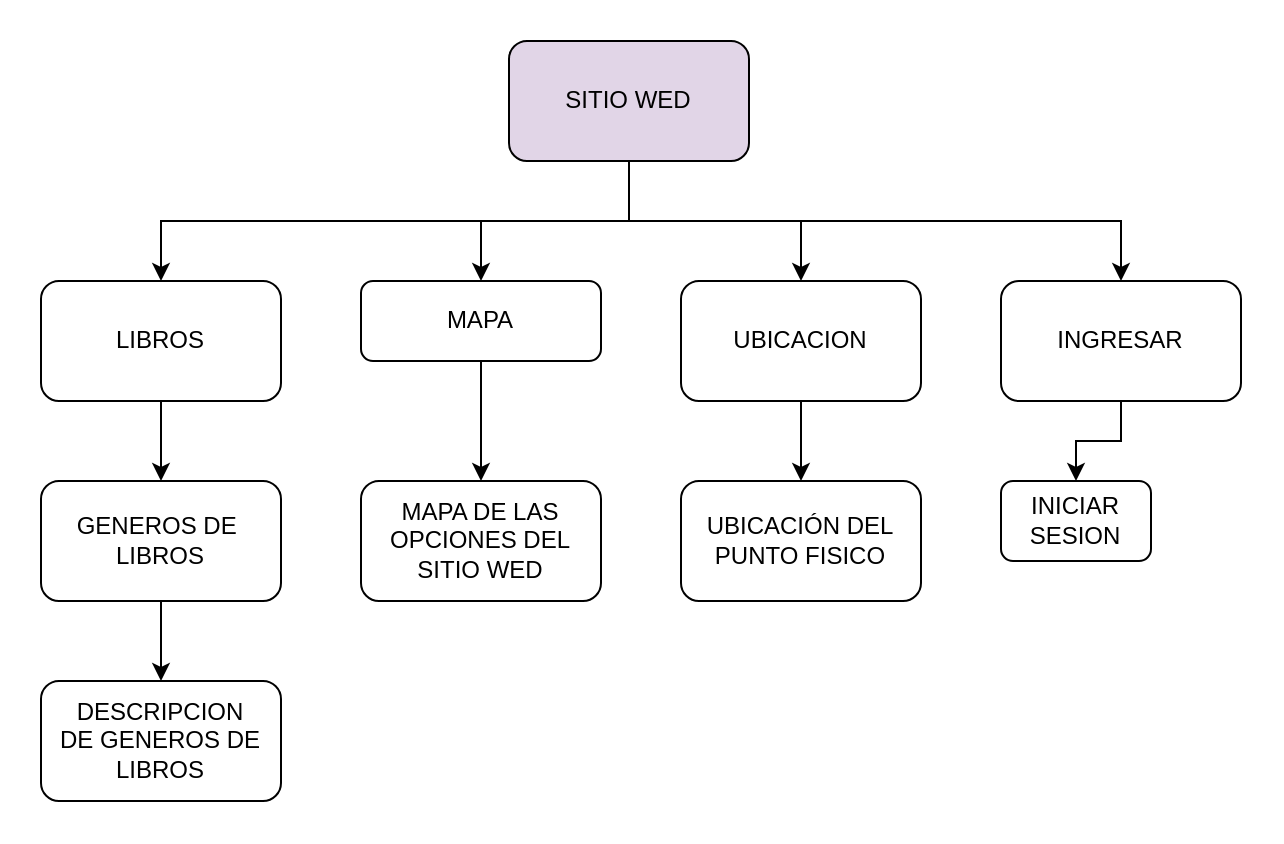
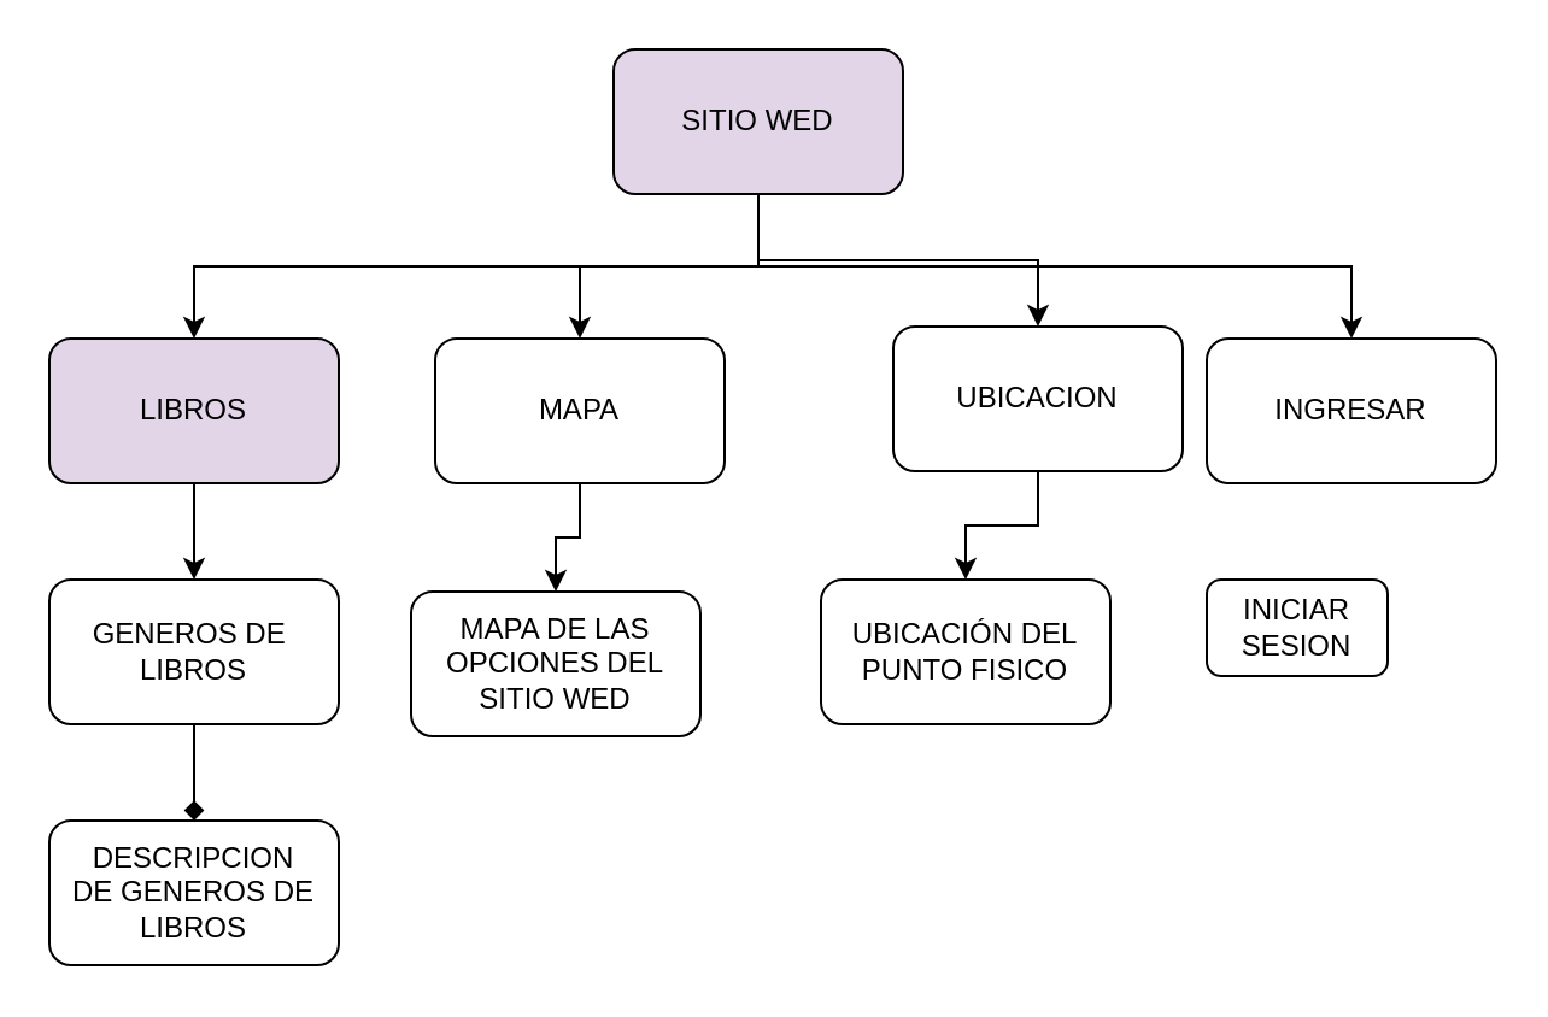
  <mxCell id="0" />
  <mxCell id="1" parent="0" />
  <mxCell id="2" style="edgeStyle=orthogonalEdgeStyle;rounded=0;orthogonalLoop=1;jettySize=auto;html=1;" edge="1" parent="1" source="6" target="12"><mxGeometry relative="1" as="geometry" /></mxCell>
  <mxCell id="3" style="edgeStyle=orthogonalEdgeStyle;rounded=0;orthogonalLoop=1;jettySize=auto;html=1;exitX=0.5;exitY=1;exitDx=0;exitDy=0;entryX=0.5;entryY=0;entryDx=0;entryDy=0;" edge="1" parent="1" source="6" target="10"><mxGeometry relative="1" as="geometry" /></mxCell>
  <mxCell id="4" style="edgeStyle=orthogonalEdgeStyle;rounded=0;orthogonalLoop=1;jettySize=auto;html=1;exitX=0.5;exitY=1;exitDx=0;exitDy=0;" edge="1" parent="1" source="6" target="8"><mxGeometry relative="1" as="geometry" /></mxCell>
  <mxCell id="5" style="edgeStyle=orthogonalEdgeStyle;rounded=0;orthogonalLoop=1;jettySize=auto;html=1;exitX=0.5;exitY=1;exitDx=0;exitDy=0;" edge="1" parent="1" source="6" target="19"><mxGeometry relative="1" as="geometry" /></mxCell>
  <mxCell id="6" value="SITIO WED" style="rounded=1;whiteSpace=wrap;html=1;fillColor=#e1d5e7;" vertex="1" parent="1"><mxGeometry x="254" y="20" width="120" height="60" as="geometry" /></mxCell>
  <mxCell id="7" style="edgeStyle=orthogonalEdgeStyle;rounded=0;orthogonalLoop=1;jettySize=auto;html=1;exitX=0.5;exitY=1;exitDx=0;exitDy=0;entryX=0.5;entryY=0;entryDx=0;entryDy=0;" edge="1" parent="1" source="8" target="14"><mxGeometry relative="1" as="geometry" /></mxCell>
- <mxCell id="8" value="LIBROS" style="rounded=1;whiteSpace=wrap;html=1;" vertex="1" parent="1"><mxGeometry x="20" y="140" width="120" height="60" as="geometry" /></mxCell>
+ <mxCell id="8" value="LIBROS" style="rounded=1;whiteSpace=wrap;html=1;fillColor=#e1d5e7;" vertex="1" parent="1"><mxGeometry x="20" y="140" width="120" height="60" as="geometry" /></mxCell>
  <mxCell id="9" style="edgeStyle=orthogonalEdgeStyle;rounded=0;orthogonalLoop=1;jettySize=auto;html=1;exitX=0.5;exitY=1;exitDx=0;exitDy=0;entryX=0.5;entryY=0;entryDx=0;entryDy=0;" edge="1" parent="1" source="10" target="17"><mxGeometry relative="1" as="geometry" /></mxCell>
- <mxCell id="10" value="MAPA" style="rounded=1;whiteSpace=wrap;html=1;" vertex="1" parent="1"><mxGeometry x="180" y="140" width="120" height="40" as="geometry" /></mxCell>
+ <mxCell id="10" value="MAPA" style="rounded=1;whiteSpace=wrap;html=1;" vertex="1" parent="1"><mxGeometry x="180" y="140" width="120" height="60" as="geometry" /></mxCell>
  <mxCell id="11" style="edgeStyle=orthogonalEdgeStyle;rounded=0;orthogonalLoop=1;jettySize=auto;html=1;exitX=0.5;exitY=1;exitDx=0;exitDy=0;entryX=0.5;entryY=0;entryDx=0;entryDy=0;" edge="1" parent="1" source="12" target="16"><mxGeometry relative="1" as="geometry" /></mxCell>
- <mxCell id="12" value="UBICACION" style="rounded=1;whiteSpace=wrap;html=1;" vertex="1" parent="1"><mxGeometry x="340" y="140" width="120" height="60" as="geometry" /></mxCell>
- <mxCell id="13" style="edgeStyle=orthogonalEdgeStyle;rounded=0;orthogonalLoop=1;jettySize=auto;html=1;exitX=0.5;exitY=1;exitDx=0;exitDy=0;" edge="1" parent="1" source="14" target="15"><mxGeometry relative="1" as="geometry" /></mxCell>
+ <mxCell id="12" value="UBICACION" style="rounded=1;whiteSpace=wrap;html=1;" vertex="1" parent="1"><mxGeometry x="370" y="135" width="120" height="60" as="geometry" /></mxCell>
+ <mxCell id="13" style="edgeStyle=orthogonalEdgeStyle;rounded=0;orthogonalLoop=1;jettySize=auto;html=1;exitX=0.5;exitY=1;exitDx=0;exitDy=0;endArrow=diamond;" edge="1" parent="1" source="14" target="15"><mxGeometry relative="1" as="geometry" /></mxCell>
  <mxCell id="14" value="GENEROS DE&amp;nbsp;&lt;div&gt;LIBROS&lt;/div&gt;" style="rounded=1;whiteSpace=wrap;html=1;" vertex="1" parent="1"><mxGeometry x="20" y="240" width="120" height="60" as="geometry" /></mxCell>
  <mxCell id="15" value="DESCRIPCION&lt;div&gt;DE GENEROS DE&lt;/div&gt;&lt;div&gt;LIBROS&lt;/div&gt;" style="rounded=1;whiteSpace=wrap;html=1;" vertex="1" parent="1"><mxGeometry x="20" y="340" width="120" height="60" as="geometry" /></mxCell>
  <mxCell id="16" value="UBICACIÓN DEL&lt;div&gt;PUNTO FISICO&lt;/div&gt;" style="rounded=1;whiteSpace=wrap;html=1;" vertex="1" parent="1"><mxGeometry x="340" y="240" width="120" height="60" as="geometry" /></mxCell>
- <mxCell id="17" value="MAPA DE LAS&lt;div&gt;OPCIONES DEL&lt;/div&gt;&lt;div&gt;SITIO WED&lt;/div&gt;" style="rounded=1;whiteSpace=wrap;html=1;" vertex="1" parent="1"><mxGeometry x="180" y="240" width="120" height="60" as="geometry" /></mxCell>
- <mxCell id="18" style="edgeStyle=orthogonalEdgeStyle;rounded=0;orthogonalLoop=1;jettySize=auto;html=1;exitX=0.5;exitY=1;exitDx=0;exitDy=0;entryX=0.5;entryY=0;entryDx=0;entryDy=0;" edge="1" parent="1" source="19" target="20"><mxGeometry relative="1" as="geometry" /></mxCell>
+ <mxCell id="17" value="MAPA DE LAS&lt;div&gt;OPCIONES DEL&lt;/div&gt;&lt;div&gt;SITIO WED&lt;/div&gt;" style="rounded=1;whiteSpace=wrap;html=1;" vertex="1" parent="1"><mxGeometry x="170" y="245" width="120" height="60" as="geometry" /></mxCell>
  <mxCell id="19" value="INGRESAR" style="rounded=1;whiteSpace=wrap;html=1;" vertex="1" parent="1"><mxGeometry x="500" y="140" width="120" height="60" as="geometry" /></mxCell>
  <mxCell id="20" value="INICIAR&lt;div&gt;SESION&lt;/div&gt;" style="rounded=1;whiteSpace=wrap;html=1;" vertex="1" parent="1"><mxGeometry x="500" y="240" width="75" height="40" as="geometry" /></mxCell>
